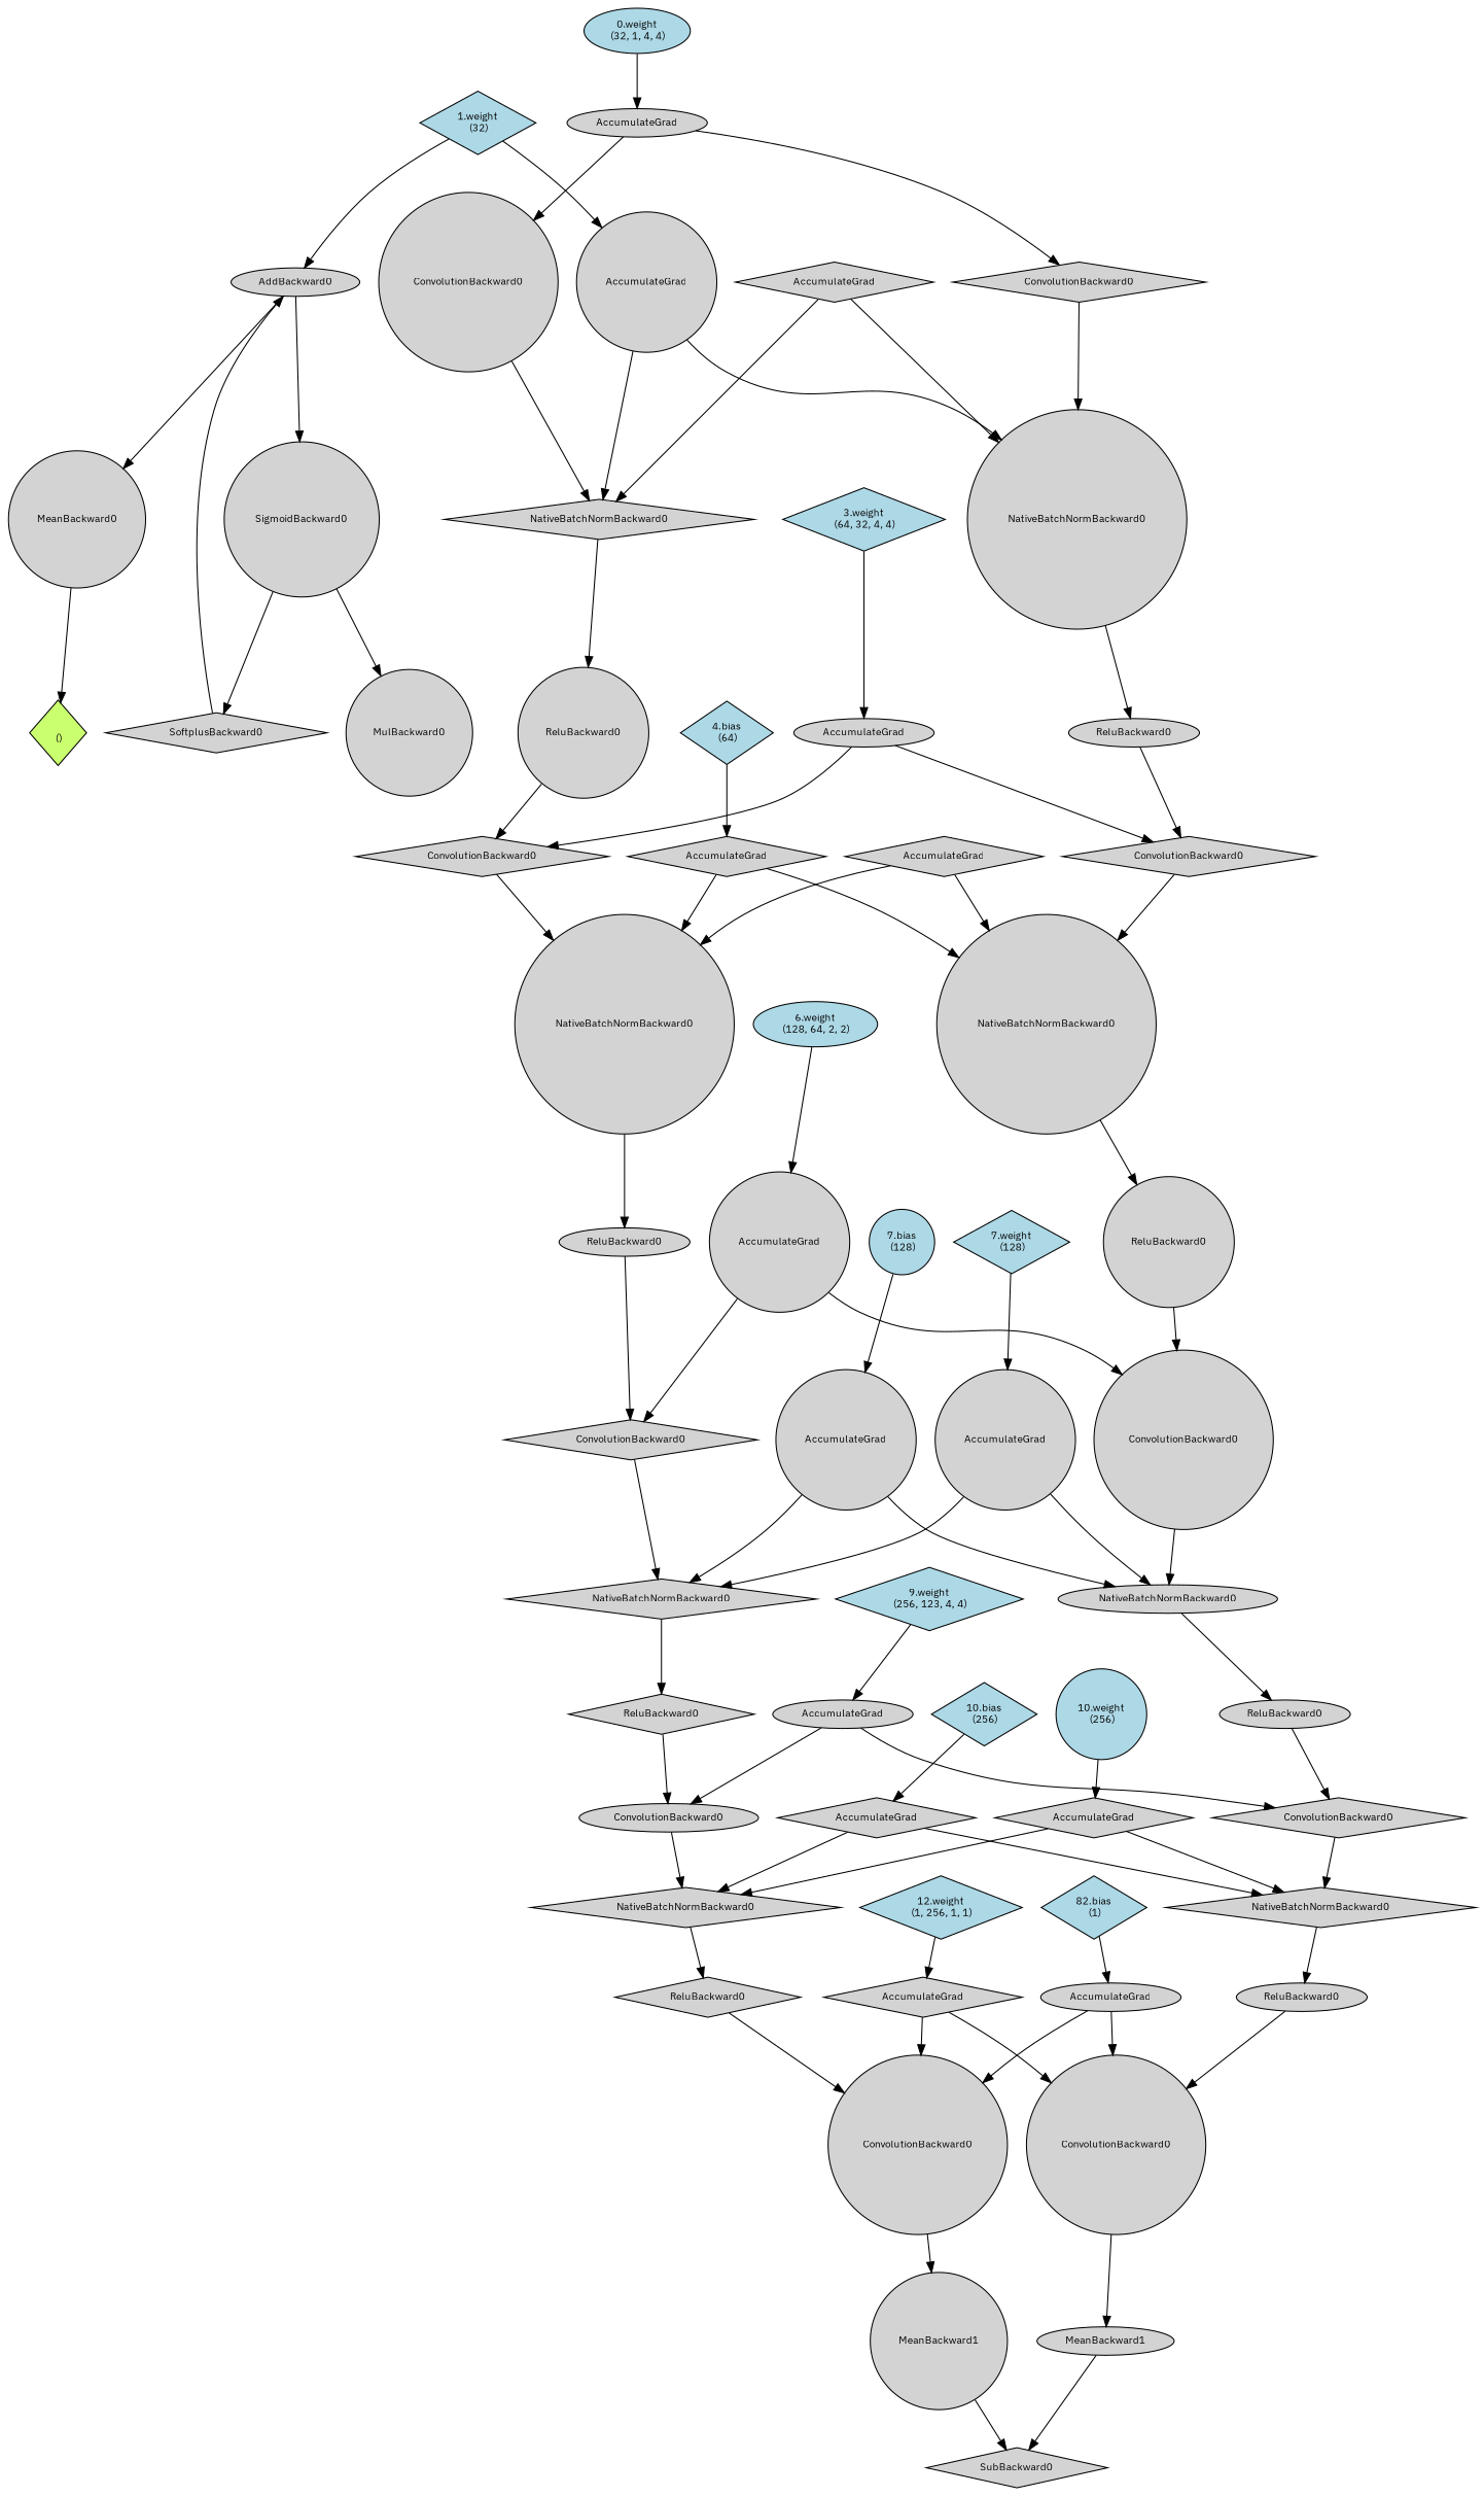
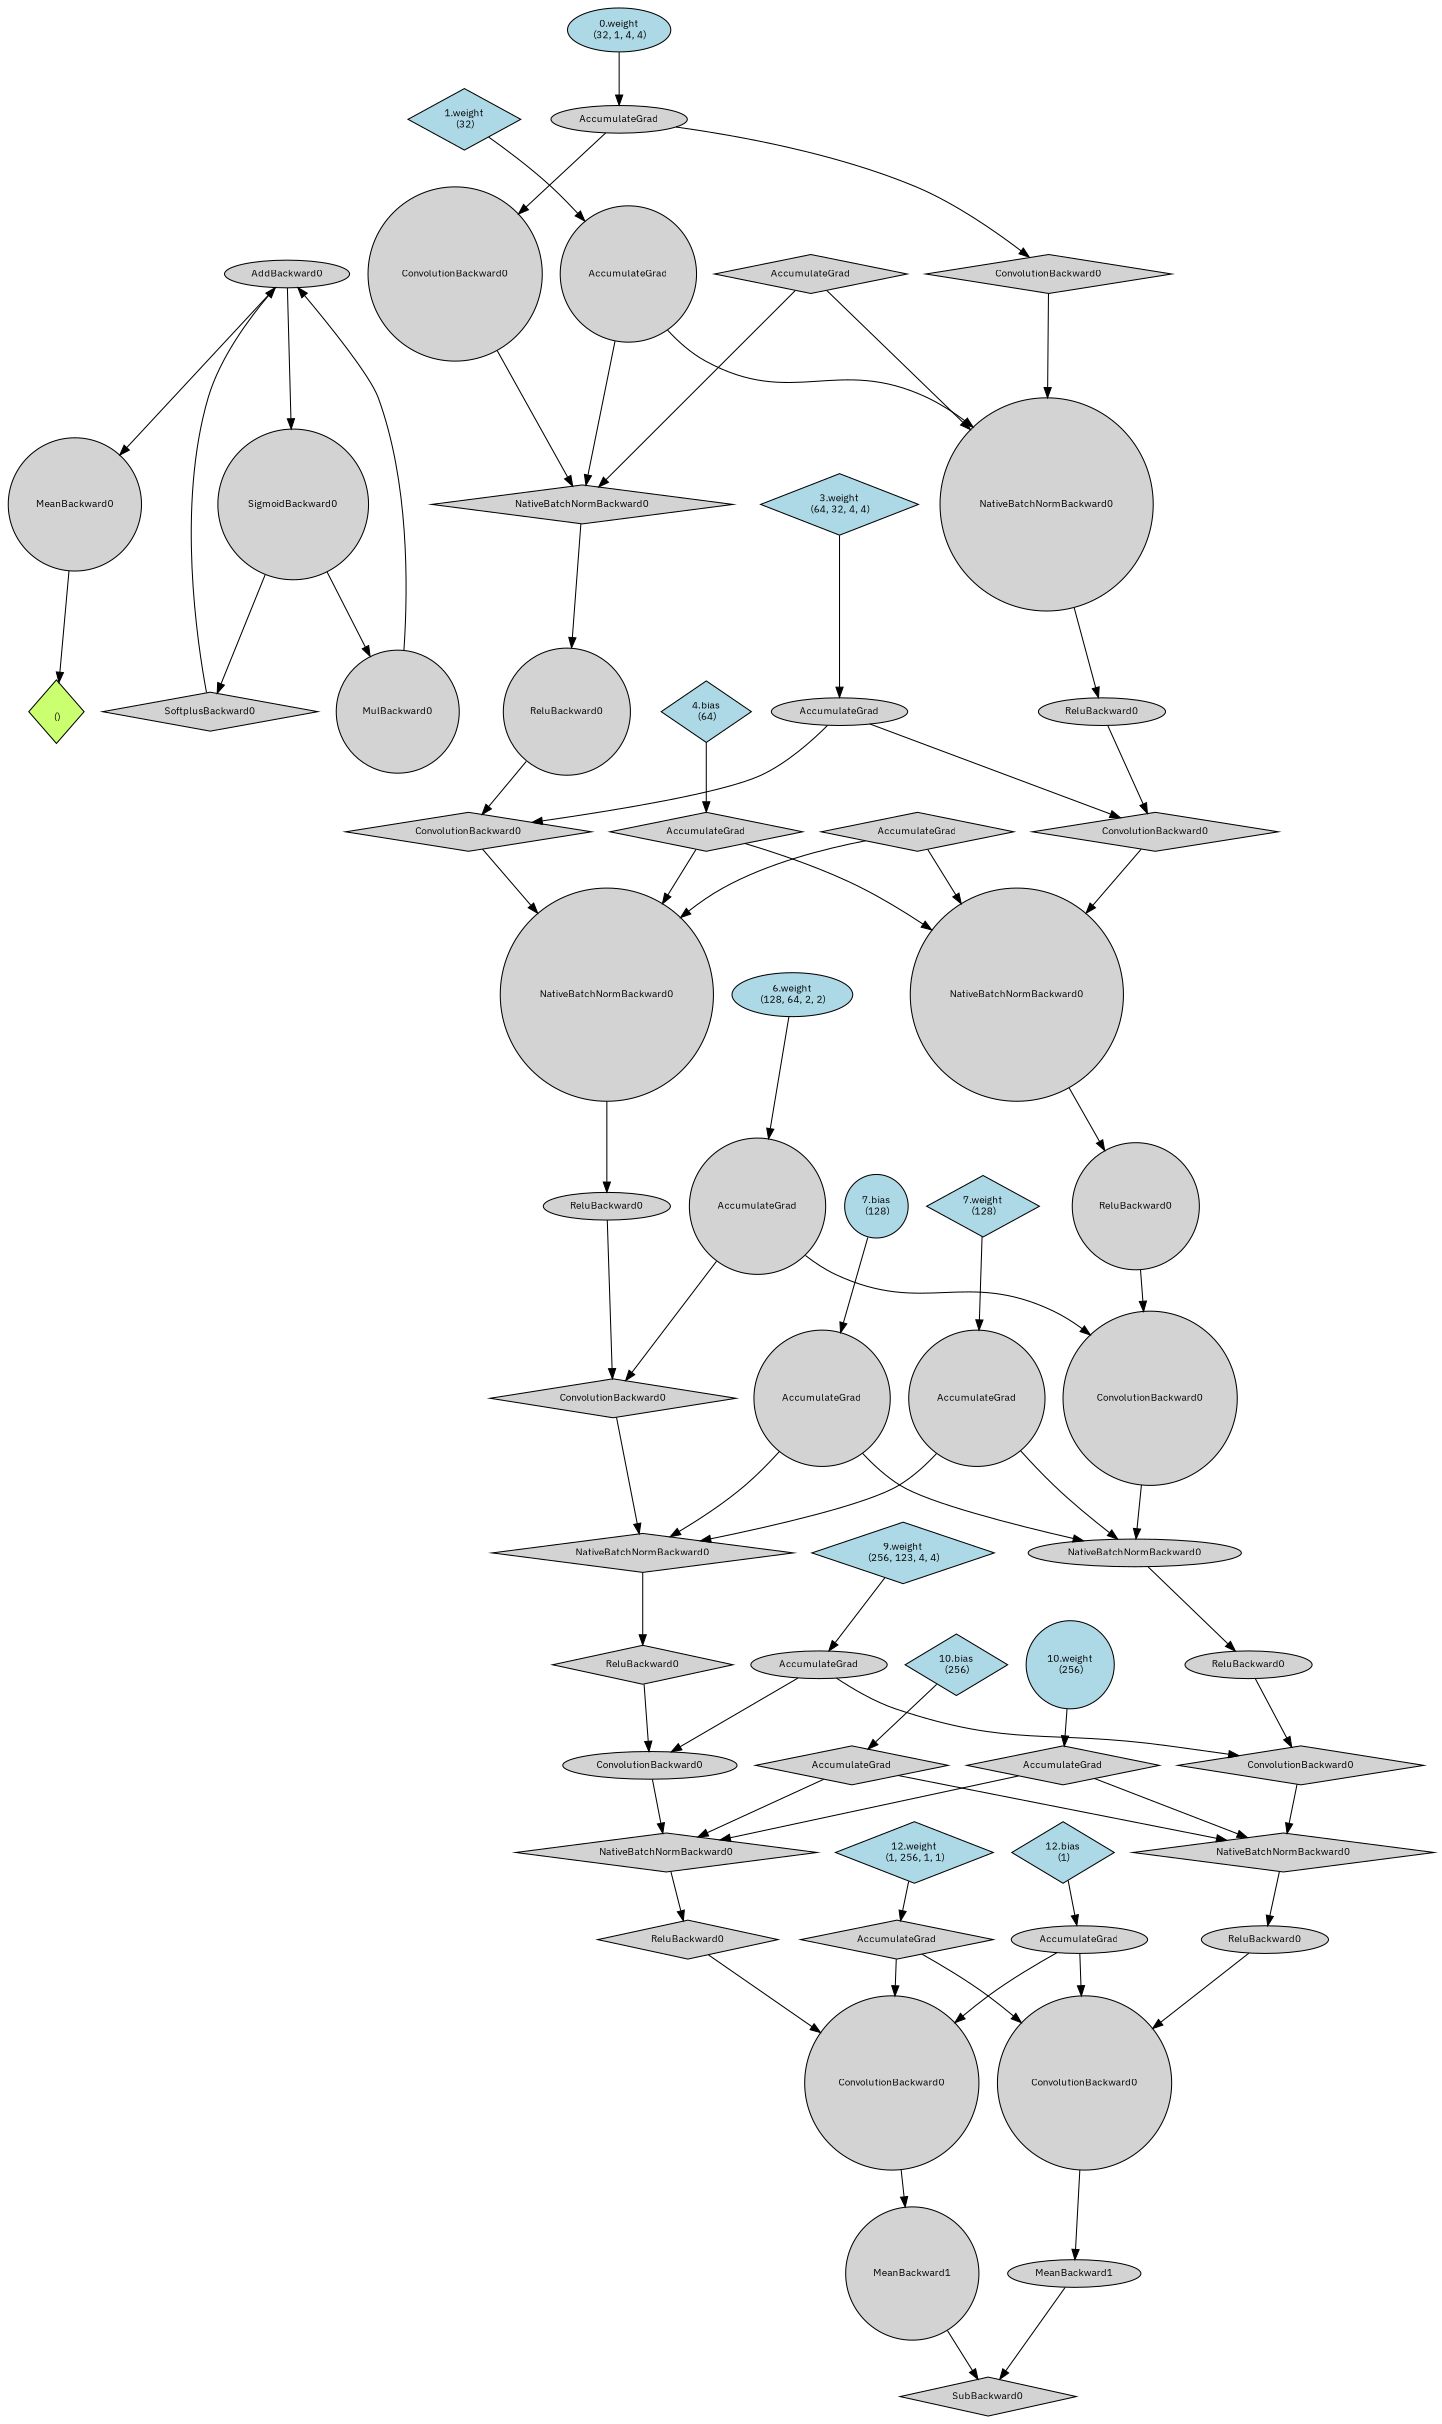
  digraph {
    fontname="IBM Plex Sans"
    node [align=left fontname="IBM Plex Sans" fontsize=10 ranksep=0.1 shape=diamond style=filled]
    edge [fontname="IBM Plex Sans"]
    n1 [fillcolor=darkolivegreen1 height=0.2 label="\n ()"]
    n2 [height=0.2 label=MeanBackward0 shape=circle]
    n3 [height=0.2 label=AddBackward0 shape=ellipse]
    n4 [height=0.2 label=SigmoidBackward0 shape=circle]
    n5 [height=0.2 label=MulBackward0 shape=circle]
    n6 [height=0.2 label=SoftplusBackward0]
    n7 [height=0.2 label=SubBackward0]
    n8 [height=0.2 label=MeanBackward1 shape=ellipse]
    n9 [height=0.2 label=ConvolutionBackward0 shape=circle]
    n10 [height=0.2 label=ReluBackward0 shape=ellipse]
    n11 [height=0.2 label=NativeBatchNormBackward0]
    n12 [height=0.2 label=ConvolutionBackward0]
    n13 [height=0.2 label=ReluBackward0 shape=ellipse]
    n14 [height=0.2 label=NativeBatchNormBackward0 shape=ellipse]
    n15 [height=0.2 label=ConvolutionBackward0 shape=circle]
    n16 [height=0.2 label=ReluBackward0 shape=circle]
    n17 [height=0.2 label=NativeBatchNormBackward0 shape=circle]
    n18 [height=0.2 label=ConvolutionBackward0]
    n19 [height=0.2 label=ReluBackward0 shape=ellipse]
    n20 [height=0.2 label=NativeBatchNormBackward0 shape=circle]
    n21 [height=0.2 label=ConvolutionBackward0]
    n22 [height=0.2 label=AccumulateGrad shape=ellipse]
    n23 [height=0.2 label=ConvolutionBackward0 shape=circle]
    n24 [height=0.2 label=NativeBatchNormBackward0]
    n25 [fillcolor=lightblue height=0.2 label="0.weight\n (32, 1, 4, 4)" shape=ellipse]
    n26 [height=0.2 label=AccumulateGrad shape=circle]
    n27 [height=0.2 label=ReluBackward0 shape=circle]
    n28 [fillcolor=lightblue height=0.2 label="1.weight\n (32)"]
    n29 [height=0.2 label=AccumulateGrad]
    n30 [height=0.2 label=AccumulateGrad shape=ellipse]
    n31 [height=0.2 label=ConvolutionBackward0]
    n32 [height=0.2 label=NativeBatchNormBackward0 shape=circle]
    n33 [fillcolor=lightblue height=0.2 label="3.weight\n (64, 32, 4, 4)"]
    n34 [height=0.2 label=AccumulateGrad]
    n35 [height=0.2 label=ReluBackward0 shape=ellipse]
    n36 [height=0.2 label=AccumulateGrad]
    n37 [fillcolor=lightblue height=0.2 label="4.bias\n (64)"]
    n38 [height=0.2 label=AccumulateGrad shape=circle]
    n39 [height=0.2 label=ConvolutionBackward0]
    n40 [height=0.2 label=NativeBatchNormBackward0]
    n41 [fillcolor=lightblue height=0.2 label="6.weight\n (128, 64, 2, 2)" shape=ellipse]
    n42 [height=0.2 label=AccumulateGrad shape=circle]
    n43 [height=0.2 label=ReluBackward0]
    n44 [fillcolor=lightblue height=0.2 label="7.weight\n (128)"]
    n45 [height=0.2 label=AccumulateGrad shape=circle]
    n46 [fillcolor=lightblue height=0.2 label="7.bias\n (128)" shape=circle]
    n47 [height=0.2 label=AccumulateGrad shape=ellipse]
    n48 [height=0.2 label=ConvolutionBackward0 shape=ellipse]
    n49 [height=0.2 label=NativeBatchNormBackward0]
    n50 [fillcolor=lightblue height=0.2 label="9.weight\n (256, 123, 4, 4)"]
    n51 [height=0.2 label=AccumulateGrad]
    n52 [height=0.2 label=ReluBackward0]
    n53 [fillcolor=lightblue height=0.2 label="10.weight\n (256)" shape=circle]
    n54 [height=0.2 label=AccumulateGrad]
    n55 [fillcolor=lightblue height=0.2 label="10.bias\n (256)"]
    n56 [height=0.2 label=AccumulateGrad]
    n57 [height=0.2 label=ConvolutionBackward0 shape=circle]
    n58 [height=0.2 label=MeanBackward1 shape=circle]
    n59 [fillcolor=lightblue height=0.2 label="12.weight\n (1, 256, 1, 1)"]
    n60 [height=0.2 label=AccumulateGrad shape=ellipse]
-   n61 [fillcolor=lightblue height=0.2 label="82.bias\n (1)"]
+   n61 [fillcolor=lightblue height=0.2 label="12.bias\n (1)"]
    n2 -> n1
    n3 -> n2
    n3 -> n4
    n4 -> n5
    n4 -> n6
-   n28 -> n3
+   n5 -> n3
    n6 -> n3
    n8 -> n7
    n9 -> n8
    n10 -> n9
    n11 -> n10
    n12 -> n11
    n13 -> n12
    n14 -> n13
    n15 -> n14
    n16 -> n15
    n17 -> n16
    n18 -> n17
    n19 -> n18
    n20 -> n19
    n21 -> n20
    n22 -> n21
    n22 -> n23
    n23 -> n24
    n24 -> n27
    n25 -> n22
    n26 -> n20
    n26 -> n24
    n27 -> n31
    n28 -> n26
    n29 -> n20
    n29 -> n24
    n30 -> n18
    n30 -> n31
    n31 -> n32
    n32 -> n35
    n33 -> n30
    n34 -> n17
    n34 -> n32
    n35 -> n39
    n36 -> n17
    n36 -> n32
    n37 -> n36
    n38 -> n15
    n38 -> n39
    n39 -> n40
    n40 -> n43
    n41 -> n38
    n42 -> n14
    n42 -> n40
    n43 -> n48
    n44 -> n42
    n45 -> n14
    n45 -> n40
    n46 -> n45
    n47 -> n12
    n47 -> n48
    n48 -> n49
    n49 -> n52
    n50 -> n47
    n51 -> n11
    n51 -> n49
    n52 -> n57
    n53 -> n51
    n54 -> n11
    n54 -> n49
    n55 -> n54
    n56 -> n9
    n56 -> n57
    n57 -> n58
    n58 -> n7
    n59 -> n56
    n60 -> n9
    n60 -> n57
    n61 -> n60
  }
